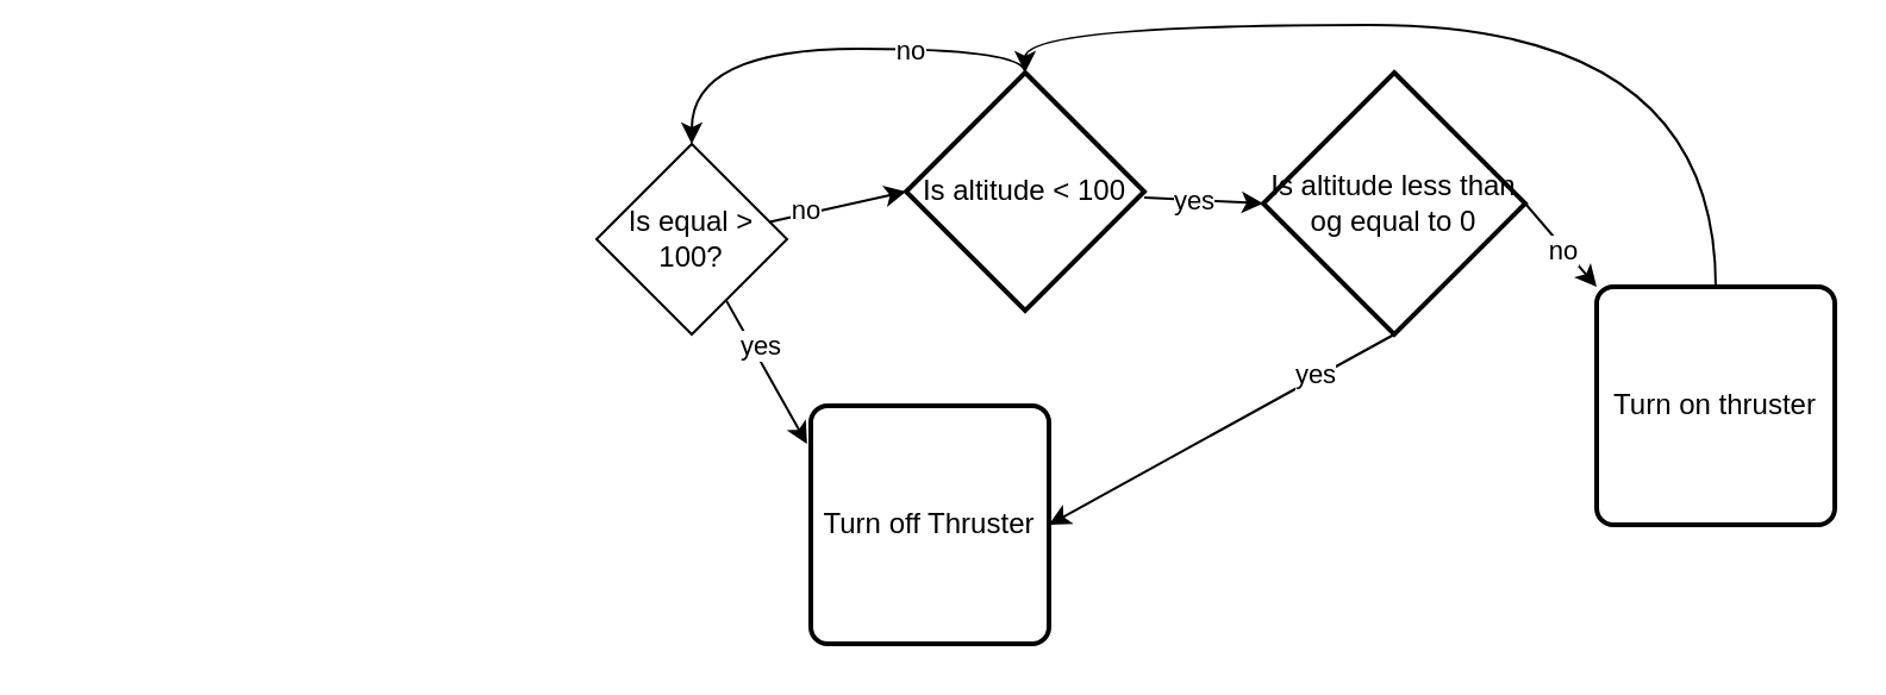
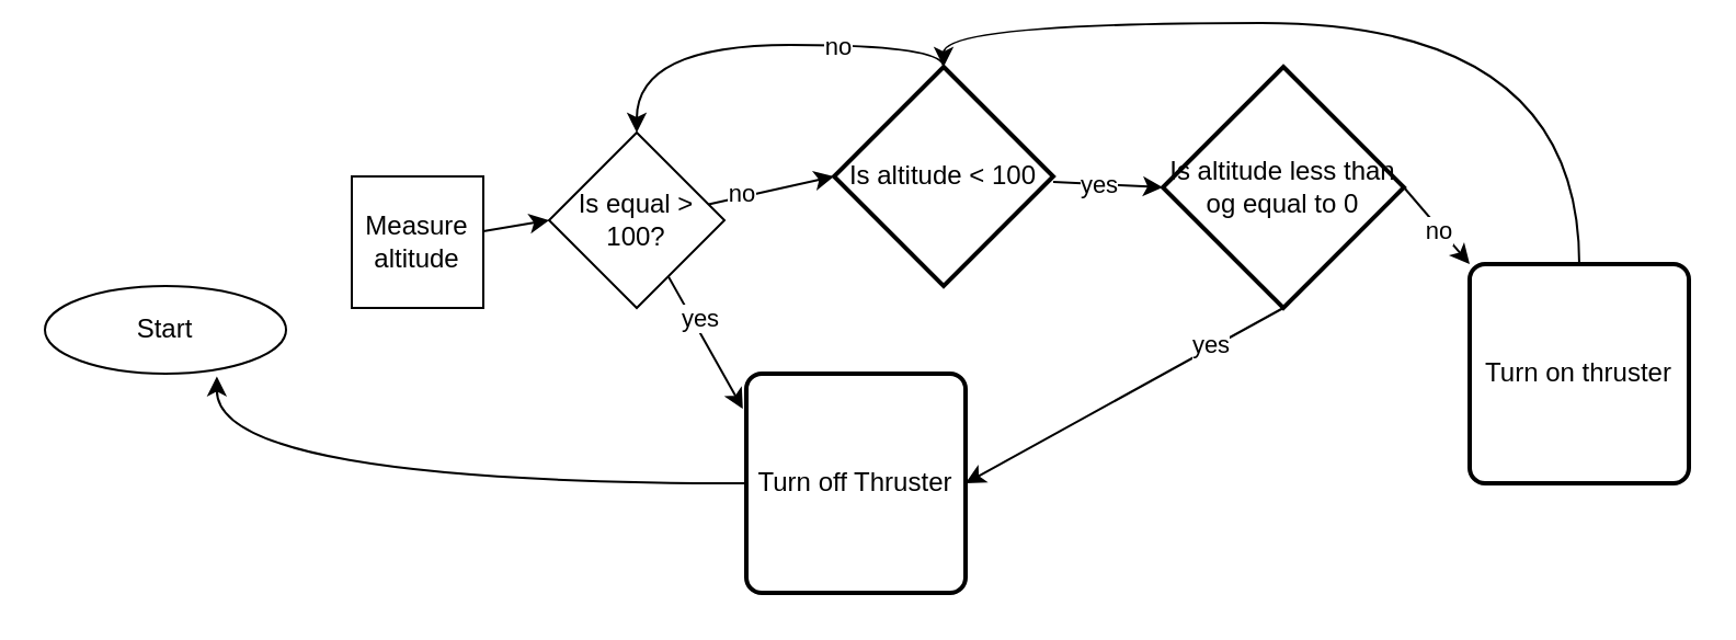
  <mxCell id="0" />
  <mxCell id="1" parent="0" />
+ <mxCell id="2" value="Start" style="ellipse;whiteSpace=wrap;html=1;" vertex="1" parent="1"><mxGeometry x="20" y="130" width="110" height="40" as="geometry" /></mxCell>
  <mxCell id="3" style="rounded=0;orthogonalLoop=1;jettySize=auto;html=1;entryX=0;entryY=0.5;entryDx=0;entryDy=0;entryPerimeter=0;" edge="1" parent="1" source="5" target="11"><mxGeometry relative="1" as="geometry"><mxPoint x="380" y="85" as="targetPoint" /></mxGeometry></mxCell>
  <mxCell id="4" value="no" style="edgeLabel;html=1;align=center;verticalAlign=middle;resizable=0;points=[];" connectable="0" vertex="1" parent="3"><mxGeometry x="-0.459" y="2" relative="1" as="geometry"><mxPoint as="offset" /></mxGeometry></mxCell>
  <mxCell id="5" value="Is equal &amp;gt; 100?" style="rhombus;whiteSpace=wrap;html=1;" vertex="1" parent="1"><mxGeometry x="250" y="60" width="80" height="80" as="geometry" /></mxCell>
  <mxCell id="6" value="Turn off Thruster" style="rounded=1;whiteSpace=wrap;html=1;absoluteArcSize=1;arcSize=14;strokeWidth=2;" vertex="1" parent="1"><mxGeometry x="340" y="170" width="100" height="100" as="geometry" /></mxCell>
  <mxCell id="7" style="rounded=0;orthogonalLoop=1;jettySize=auto;html=1;entryX=-0.016;entryY=0.16;entryDx=0;entryDy=0;entryPerimeter=0;" edge="1" parent="1" source="5" target="6"><mxGeometry relative="1" as="geometry" /></mxCell>
  <mxCell id="8" value="yes" style="edgeLabel;html=1;align=center;verticalAlign=middle;resizable=0;points=[];" connectable="0" vertex="1" parent="7"><mxGeometry x="-0.329" y="3" relative="1" as="geometry"><mxPoint as="offset" /></mxGeometry></mxCell>
  <mxCell id="9" style="edgeStyle=orthogonalEdgeStyle;rounded=0;orthogonalLoop=1;jettySize=auto;html=1;entryX=0.5;entryY=0;entryDx=0;entryDy=0;curved=1;exitX=0.5;exitY=0;exitDx=0;exitDy=0;exitPerimeter=0;" edge="1" parent="1" source="11" target="5"><mxGeometry relative="1" as="geometry"><Array as="points"><mxPoint x="430" y="20" /><mxPoint x="290" y="20" /></Array></mxGeometry></mxCell>
  <mxCell id="10" value="no" style="edgeLabel;html=1;align=center;verticalAlign=middle;resizable=0;points=[];" connectable="0" vertex="1" parent="9"><mxGeometry x="-0.383" relative="1" as="geometry"><mxPoint as="offset" /></mxGeometry></mxCell>
  <mxCell id="11" value="Is altitude &amp;lt; 100" style="strokeWidth=2;html=1;shape=mxgraph.flowchart.decision;whiteSpace=wrap;" vertex="1" parent="1"><mxGeometry x="380" y="30" width="100" height="100" as="geometry" /></mxCell>
  <mxCell id="12" style="rounded=0;orthogonalLoop=1;jettySize=auto;html=1;entryX=1;entryY=0.5;entryDx=0;entryDy=0;exitX=0.5;exitY=1;exitDx=0;exitDy=0;exitPerimeter=0;" edge="1" parent="1" source="16" target="6"><mxGeometry relative="1" as="geometry" /></mxCell>
  <mxCell id="13" value="yes" style="edgeLabel;html=1;align=center;verticalAlign=middle;resizable=0;points=[];" connectable="0" vertex="1" parent="12"><mxGeometry x="-0.549" y="-2" relative="1" as="geometry"><mxPoint as="offset" /></mxGeometry></mxCell>
  <mxCell id="14" style="rounded=0;orthogonalLoop=1;jettySize=auto;html=1;entryX=0;entryY=0;entryDx=0;entryDy=0;exitX=1;exitY=0.5;exitDx=0;exitDy=0;exitPerimeter=0;" edge="1" parent="1" source="16" target="19"><mxGeometry relative="1" as="geometry" /></mxCell>
  <mxCell id="15" value="no" style="edgeLabel;html=1;align=center;verticalAlign=middle;resizable=0;points=[];" connectable="0" vertex="1" parent="14"><mxGeometry x="0.074" y="-1" relative="1" as="geometry"><mxPoint as="offset" /></mxGeometry></mxCell>
  <mxCell id="16" value="Is altitude less than og equal to 0" style="strokeWidth=2;html=1;shape=mxgraph.flowchart.decision;whiteSpace=wrap;" vertex="1" parent="1"><mxGeometry x="530" y="30" width="110" height="110" as="geometry" /></mxCell>
  <mxCell id="17" style="rounded=0;orthogonalLoop=1;jettySize=auto;html=1;entryX=0;entryY=0.5;entryDx=0;entryDy=0;entryPerimeter=0;" edge="1" parent="1" source="11" target="16"><mxGeometry relative="1" as="geometry" /></mxCell>
  <mxCell id="18" value="yes" style="edgeLabel;html=1;align=center;verticalAlign=middle;resizable=0;points=[];" connectable="0" vertex="1" parent="17"><mxGeometry x="-0.144" relative="1" as="geometry"><mxPoint as="offset" /></mxGeometry></mxCell>
  <mxCell id="19" value="Turn on thruster" style="rounded=1;whiteSpace=wrap;html=1;absoluteArcSize=1;arcSize=14;strokeWidth=2;" vertex="1" parent="1"><mxGeometry x="670" y="120" width="100" height="100" as="geometry" /></mxCell>
  <mxCell id="20" style="edgeStyle=orthogonalEdgeStyle;rounded=0;orthogonalLoop=1;jettySize=auto;html=1;entryX=0.5;entryY=0;entryDx=0;entryDy=0;entryPerimeter=0;exitX=0.5;exitY=0;exitDx=0;exitDy=0;curved=1;" edge="1" parent="1" source="19" target="11"><mxGeometry relative="1" as="geometry" /></mxCell>
+ <mxCell id="21" style="edgeStyle=orthogonalEdgeStyle;rounded=0;orthogonalLoop=1;jettySize=auto;html=1;entryX=0.713;entryY=1.03;entryDx=0;entryDy=0;entryPerimeter=0;curved=1;" edge="1" parent="1" source="6" target="2"><mxGeometry relative="1" as="geometry"><Array as="points"><mxPoint x="98" y="220" /></Array></mxGeometry></mxCell>
+ <mxCell id="22" style="rounded=0;orthogonalLoop=1;jettySize=auto;html=1;entryX=0;entryY=0.5;entryDx=0;entryDy=0;" edge="1" parent="1" source="23" target="5"><mxGeometry relative="1" as="geometry" /></mxCell>
+ <mxCell id="23" value="Measure altitude" style="whiteSpace=wrap;html=1;aspect=fixed;" vertex="1" parent="1"><mxGeometry x="160" y="80" width="60" height="60" as="geometry" /></mxCell>
